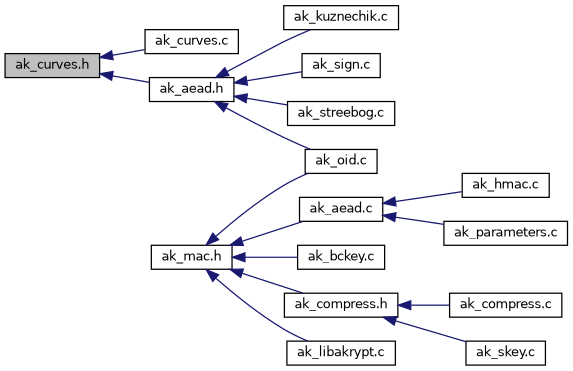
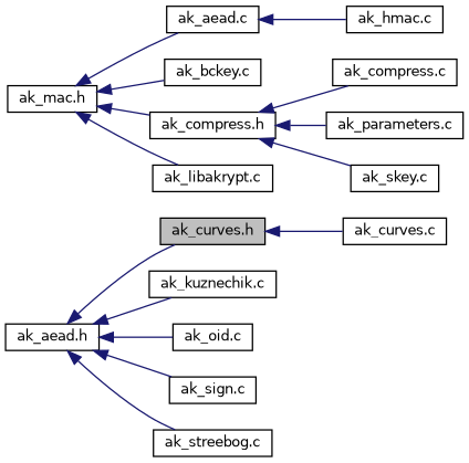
  digraph {
    rankdir=LR
    node [color=black fillcolor=white fontname=Helvetica fontsize=10 shape=record style=filled]
    edge [color=midnightblue dir=back fontname=Helvetica fontsize=10 labelfontname=Helvetica labelfontsize=10 style=solid]
    n1 [fillcolor=grey75 fontcolor=black height=0.2 label="ak_curves.h" width=0.4]
    n2 [height=0.2 label="ak_curves.c" width=0.4]
    n3 [height=0.2 label="ak_aead.h" width=0.4]
    n4 [height=0.2 label="ak_kuznechik.c" width=0.4]
    n5 [height=0.2 label="ak_oid.c" width=0.4]
    n6 [height=0.2 label="ak_sign.c" width=0.4]
    n7 [height=0.2 label="ak_streebog.c" width=0.4]
    n8 [height=0.2 label="ak_mac.h" width=0.4]
    n9 [height=0.2 label="ak_aead.c" width=0.4]
    n10 [height=0.2 label="ak_bckey.c" width=0.4]
    n11 [height=0.2 label="ak_compress.h" width=0.4]
    n12 [height=0.2 label="ak_libakrypt.c" width=0.4]
    n13 [height=0.2 label="ak_hmac.c" width=0.4]
    n14 [height=0.2 label="ak_compress.c" width=0.4]
    n15 [height=0.2 label="ak_parameters.c" width=0.4]
    n16 [height=0.2 label="ak_skey.c" width=0.4]
    n1 -> n2
-   n1 -> n3
+   n3 -> n1
    n3 -> n4
    n3 -> n5
    n3 -> n6
    n3 -> n7
-   n8 -> n5
    n8 -> n9
    n8 -> n10
    n8 -> n11
    n8 -> n12
    n9 -> n13
    n11 -> n14
-   n9 -> n15
+   n11 -> n15
    n11 -> n16
  }
